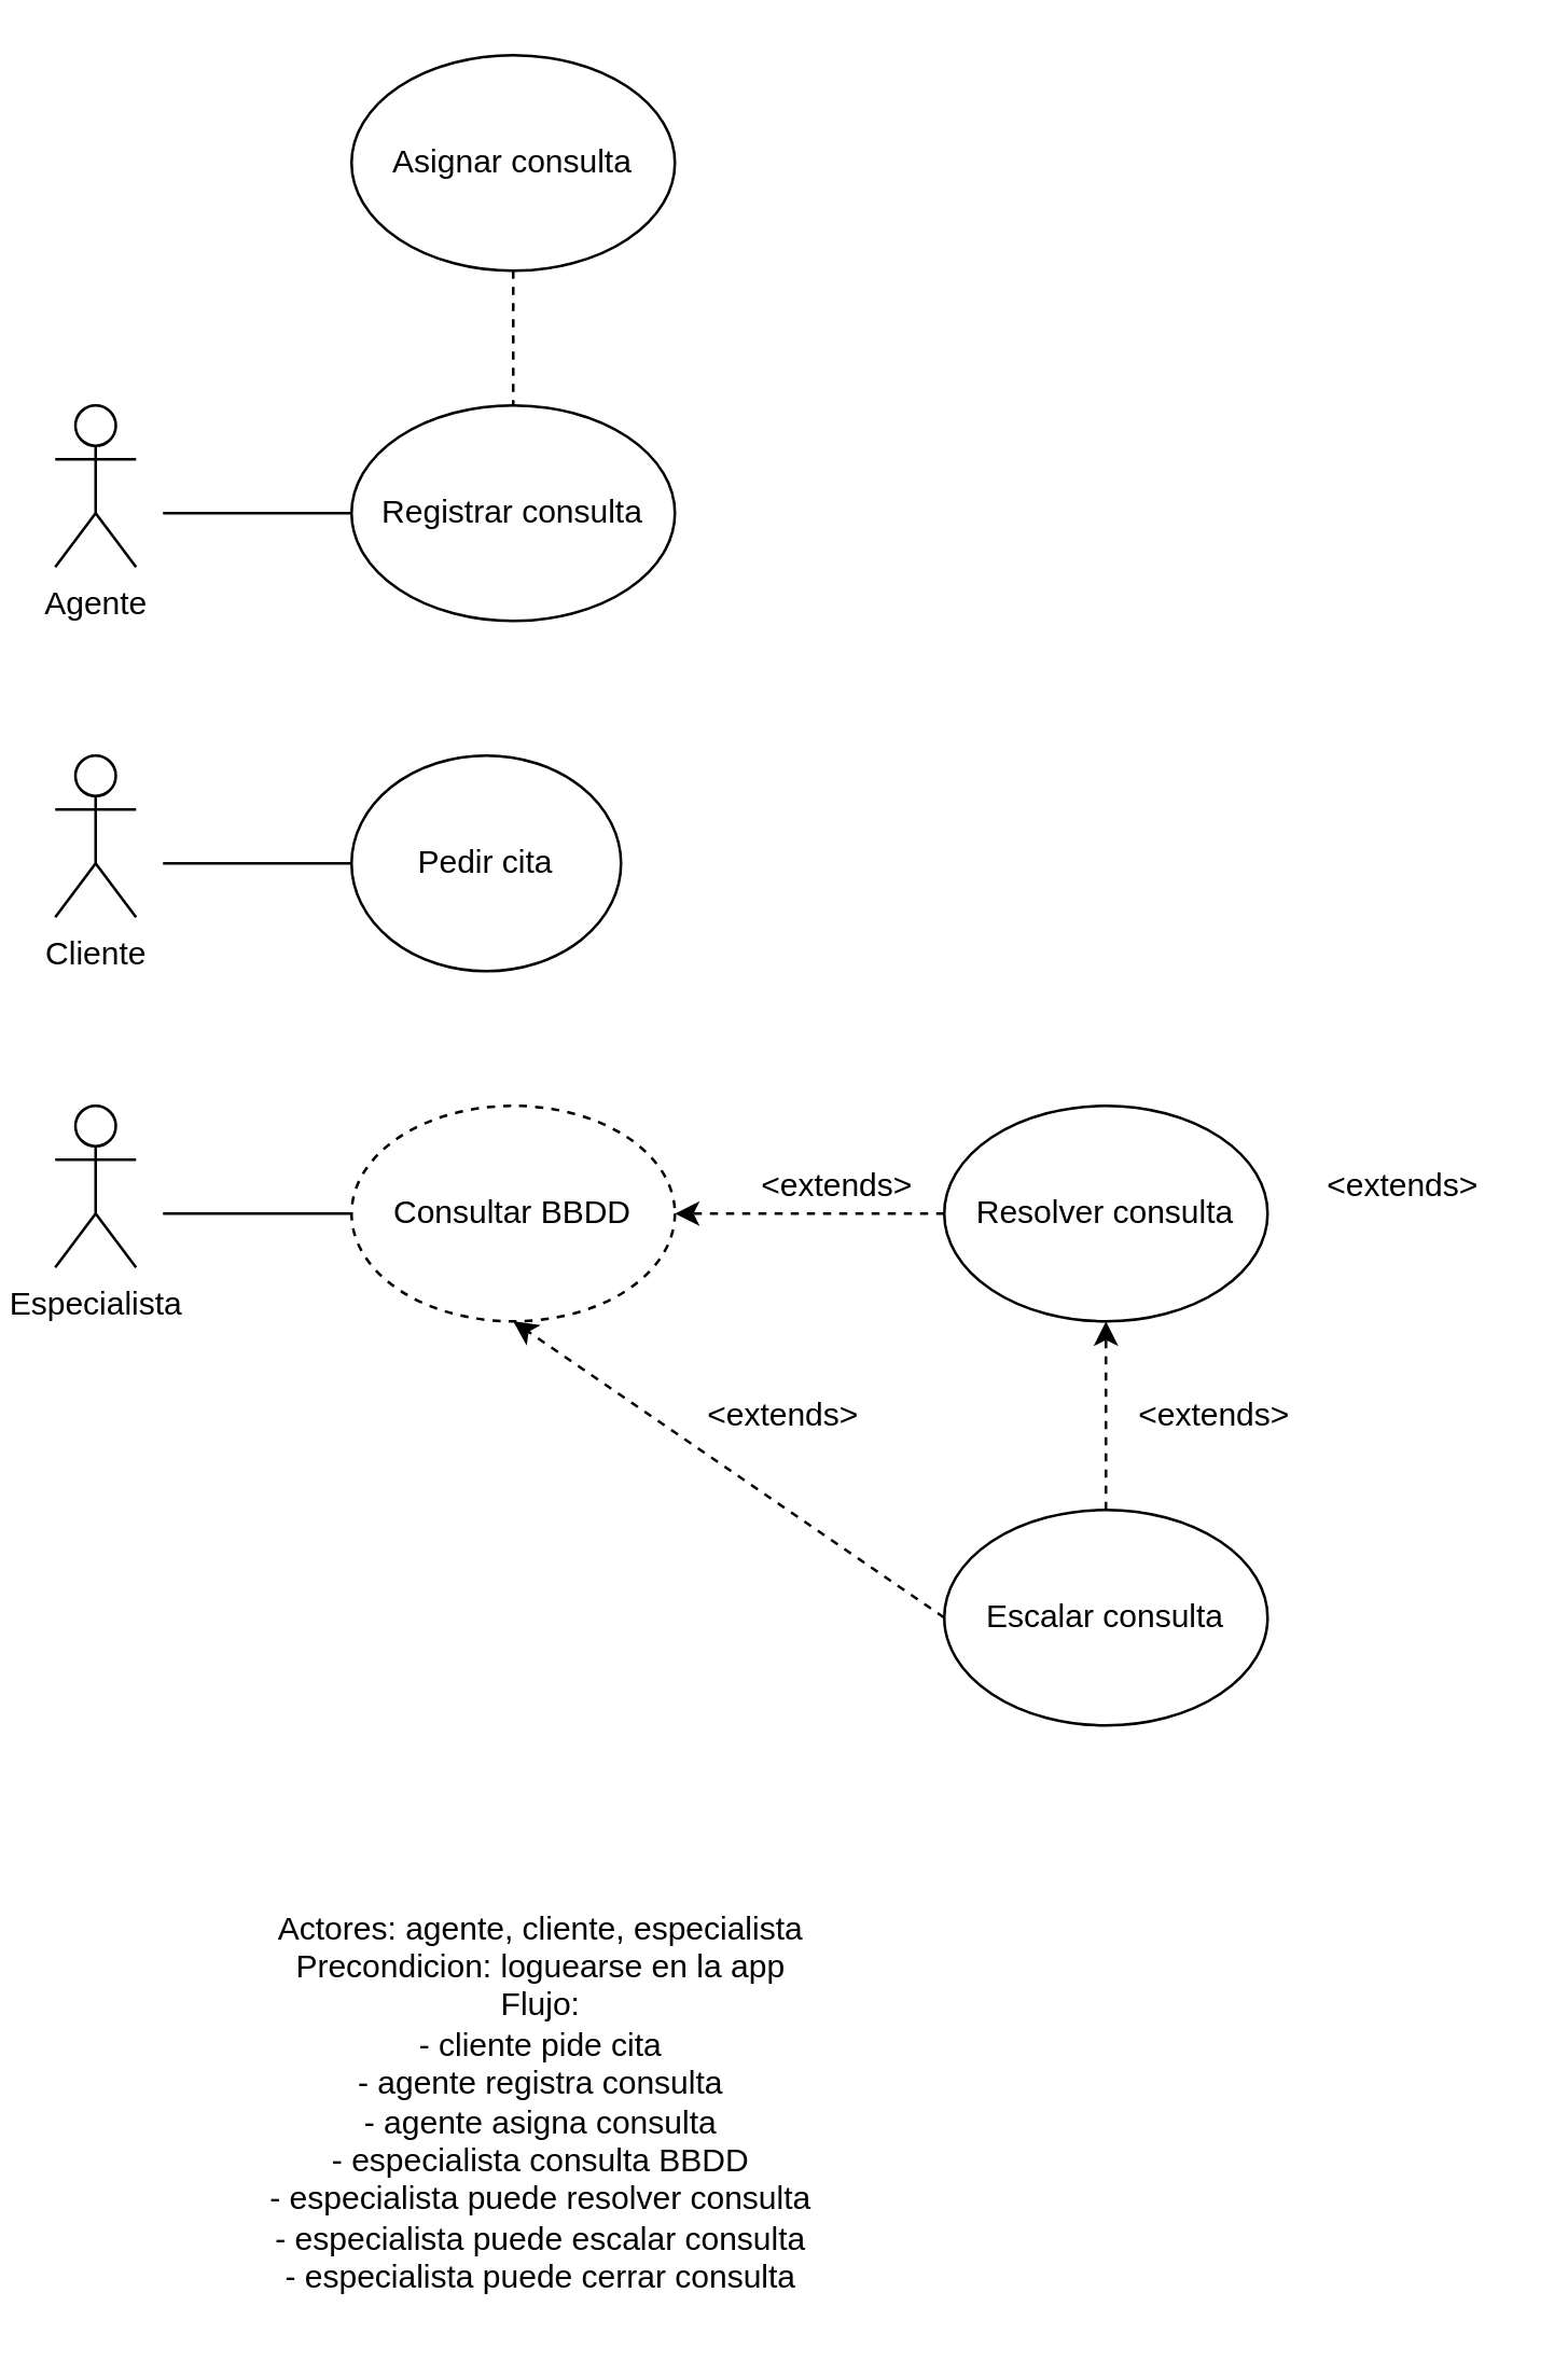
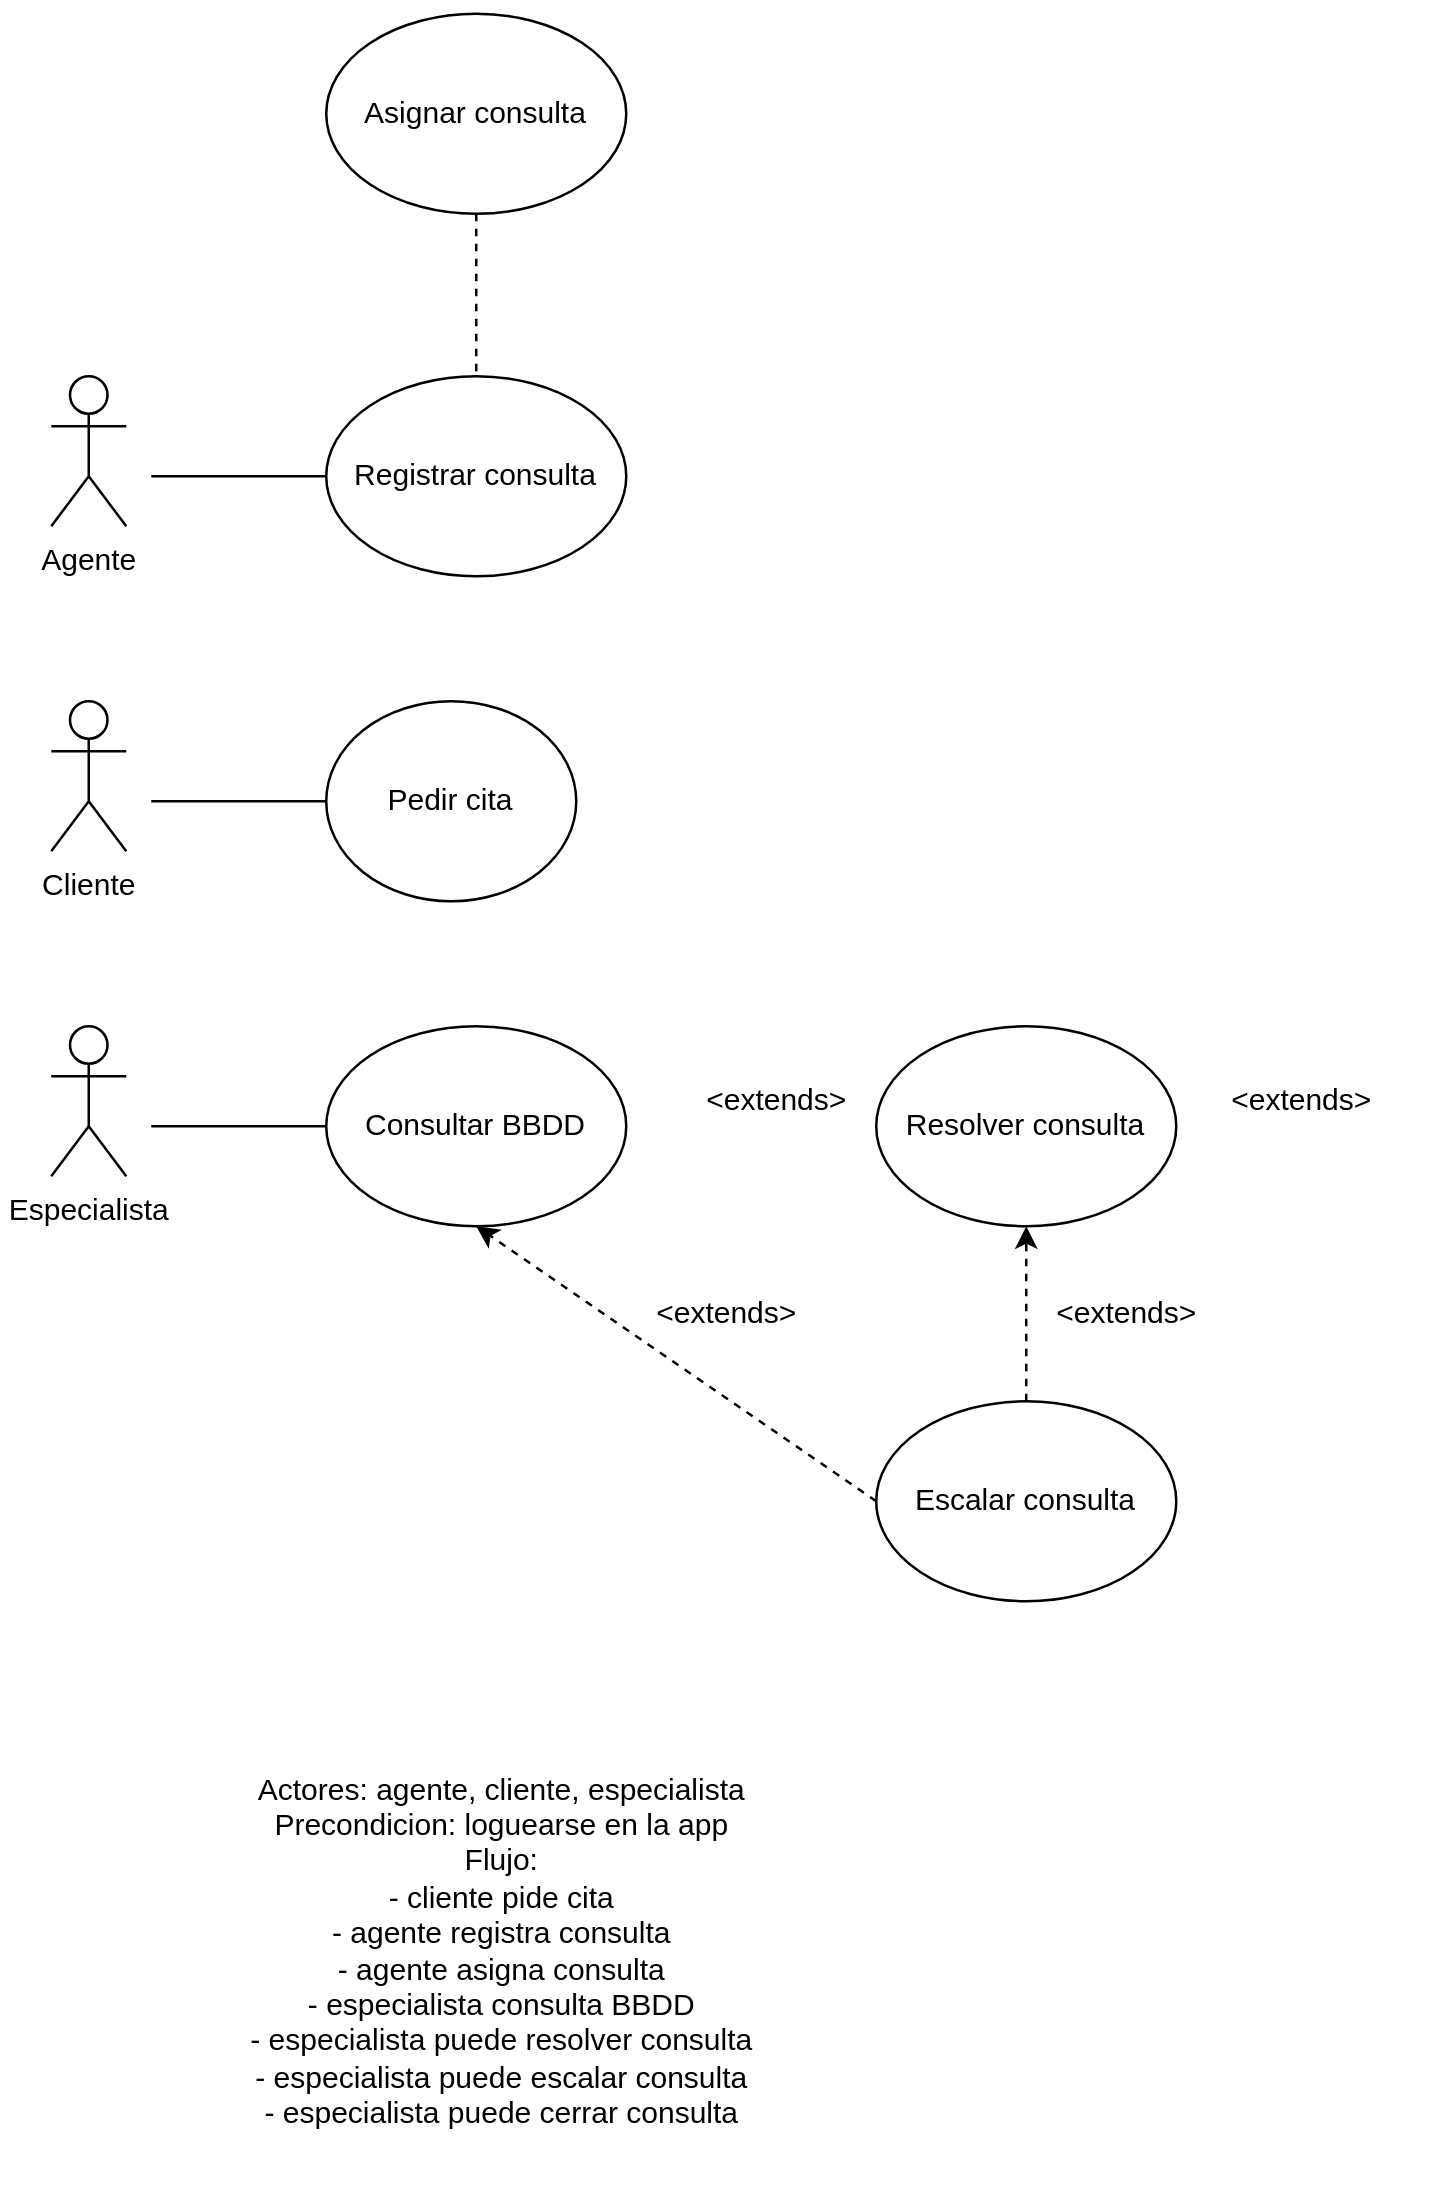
  <mxCell id="0" />
  <mxCell id="1" parent="0" />
  <mxCell id="2" value="Agente&lt;br&gt;" style="shape=umlActor;verticalLabelPosition=bottom;verticalAlign=top;html=1;outlineConnect=0;" parent="1" vertex="1"><mxGeometry x="20" y="150" width="30" height="60" as="geometry" /></mxCell>
  <mxCell id="3" value="Cliente" style="shape=umlActor;verticalLabelPosition=bottom;verticalAlign=top;html=1;outlineConnect=0;" parent="1" vertex="1"><mxGeometry x="20" y="280" width="30" height="60" as="geometry" /></mxCell>
  <mxCell id="4" style="edgeStyle=none;html=1;endArrow=none;endFill=0;" parent="1" source="5" edge="1"><mxGeometry relative="1" as="geometry"><mxPoint x="60" y="190" as="targetPoint" /></mxGeometry></mxCell>
  <mxCell id="5" value="Registrar consulta" style="ellipse;whiteSpace=wrap;html=1;" parent="1" vertex="1"><mxGeometry x="130" y="150" width="120" height="80" as="geometry" /></mxCell>
  <mxCell id="6" style="edgeStyle=none;html=1;endArrow=none;endFill=0;" parent="1" source="7" edge="1"><mxGeometry relative="1" as="geometry"><mxPoint x="60" y="320" as="targetPoint" /></mxGeometry></mxCell>
  <mxCell id="7" value="Pedir cita" style="ellipse;whiteSpace=wrap;html=1;" parent="1" vertex="1"><mxGeometry x="130" y="280" width="100" height="80" as="geometry" /></mxCell>
  <mxCell id="8" style="edgeStyle=none;html=1;exitX=0.5;exitY=1;exitDx=0;exitDy=0;entryX=0.5;entryY=0;entryDx=0;entryDy=0;startArrow=none;startFill=0;endArrow=none;endFill=0;dashed=1;" parent="1" source="9" target="5" edge="1"><mxGeometry relative="1" as="geometry" /></mxCell>
- <mxCell id="9" value="Asignar consulta" style="ellipse;whiteSpace=wrap;html=1;" parent="1" vertex="1"><mxGeometry x="130" y="20" width="120" height="80" as="geometry" /></mxCell>
+ <mxCell id="9" value="Asignar consulta" style="ellipse;whiteSpace=wrap;html=1;" parent="1" vertex="1"><mxGeometry x="130" y="5" width="120" height="80" as="geometry" /></mxCell>
  <mxCell id="10" value="Especialista" style="shape=umlActor;verticalLabelPosition=bottom;verticalAlign=top;html=1;outlineConnect=0;" parent="1" vertex="1"><mxGeometry x="20" y="410" width="30" height="60" as="geometry" /></mxCell>
  <mxCell id="11" style="edgeStyle=none;html=1;endArrow=none;endFill=0;" parent="1" source="12" edge="1"><mxGeometry relative="1" as="geometry"><mxPoint x="60" y="450" as="targetPoint" /></mxGeometry></mxCell>
- <mxCell id="12" value="Consultar BBDD" style="ellipse;whiteSpace=wrap;html=1;dashed=1;" parent="1" vertex="1"><mxGeometry x="130" y="410" width="120" height="80" as="geometry" /></mxCell>
- <mxCell id="13" style="edgeStyle=none;html=1;entryX=1;entryY=0.5;entryDx=0;entryDy=0;endArrow=classic;endFill=1;dashed=1;startArrow=none;startFill=0;" parent="1" source="14" target="12" edge="1"><mxGeometry relative="1" as="geometry" /></mxCell>
+ <mxCell id="12" value="Consultar BBDD" style="ellipse;whiteSpace=wrap;html=1;" parent="1" vertex="1"><mxGeometry x="130" y="410" width="120" height="80" as="geometry" /></mxCell>
  <mxCell id="14" value="Resolver consulta" style="ellipse;whiteSpace=wrap;html=1;" parent="1" vertex="1"><mxGeometry x="350" y="410" width="120" height="80" as="geometry" /></mxCell>
  <mxCell id="15" value="&amp;lt;extends&amp;gt;" style="text;html=1;align=center;verticalAlign=middle;resizable=0;points=[];autosize=1;strokeColor=none;fillColor=none;" parent="1" vertex="1"><mxGeometry x="270" y="425" width="80" height="30" as="geometry" /></mxCell>
  <mxCell id="16" value="" style="edgeStyle=none;html=1;dashed=1;startArrow=none;startFill=0;endArrow=classic;endFill=1;" parent="1" source="17" target="14" edge="1"><mxGeometry relative="1" as="geometry" /></mxCell>
  <mxCell id="17" value="Escalar consulta" style="ellipse;whiteSpace=wrap;html=1;" parent="1" vertex="1"><mxGeometry x="350" y="560" width="120" height="80" as="geometry" /></mxCell>
  <mxCell id="18" style="edgeStyle=none;html=1;entryX=0.5;entryY=1;entryDx=0;entryDy=0;dashed=1;startArrow=none;startFill=0;endArrow=classic;endFill=1;exitX=0;exitY=0.5;exitDx=0;exitDy=0;" parent="1" source="17" target="12" edge="1"><mxGeometry relative="1" as="geometry"><mxPoint x="248.947" y="570" as="sourcePoint" /></mxGeometry></mxCell>
  <mxCell id="19" value="&amp;lt;extends&amp;gt;" style="text;html=1;align=center;verticalAlign=middle;resizable=0;points=[];autosize=1;strokeColor=none;fillColor=none;" parent="1" vertex="1"><mxGeometry x="410" y="510" width="80" height="30" as="geometry" /></mxCell>
  <mxCell id="20" value="&amp;lt;extends&amp;gt;" style="text;html=1;align=center;verticalAlign=middle;resizable=0;points=[];autosize=1;strokeColor=none;fillColor=none;" parent="1" vertex="1"><mxGeometry x="250" y="510" width="80" height="30" as="geometry" /></mxCell>
  <mxCell id="21" value="&amp;lt;extends&amp;gt;" style="text;html=1;align=center;verticalAlign=middle;resizable=0;points=[];autosize=1;strokeColor=none;fillColor=none;" parent="1" vertex="1"><mxGeometry x="480" y="425" width="80" height="30" as="geometry" /></mxCell>
  <mxCell id="22" value="Actores: agente, cliente, especialista&lt;br&gt;Precondicion: loguearse en la app&lt;br&gt;Flujo:&lt;br&gt;- cliente pide cita&lt;br&gt;- agente registra consulta&lt;br&gt;- agente asigna consulta&lt;br&gt;- especialista consulta BBDD&lt;br&gt;- especialista puede resolver consulta&lt;br&gt;- especialista puede escalar consulta&lt;br&gt;- especialista puede cerrar consulta" style="text;html=1;align=center;verticalAlign=middle;resizable=0;points=[];autosize=1;strokeColor=none;fillColor=none;" parent="1" vertex="1"><mxGeometry x="90" y="700" width="220" height="160" as="geometry" /></mxCell>
